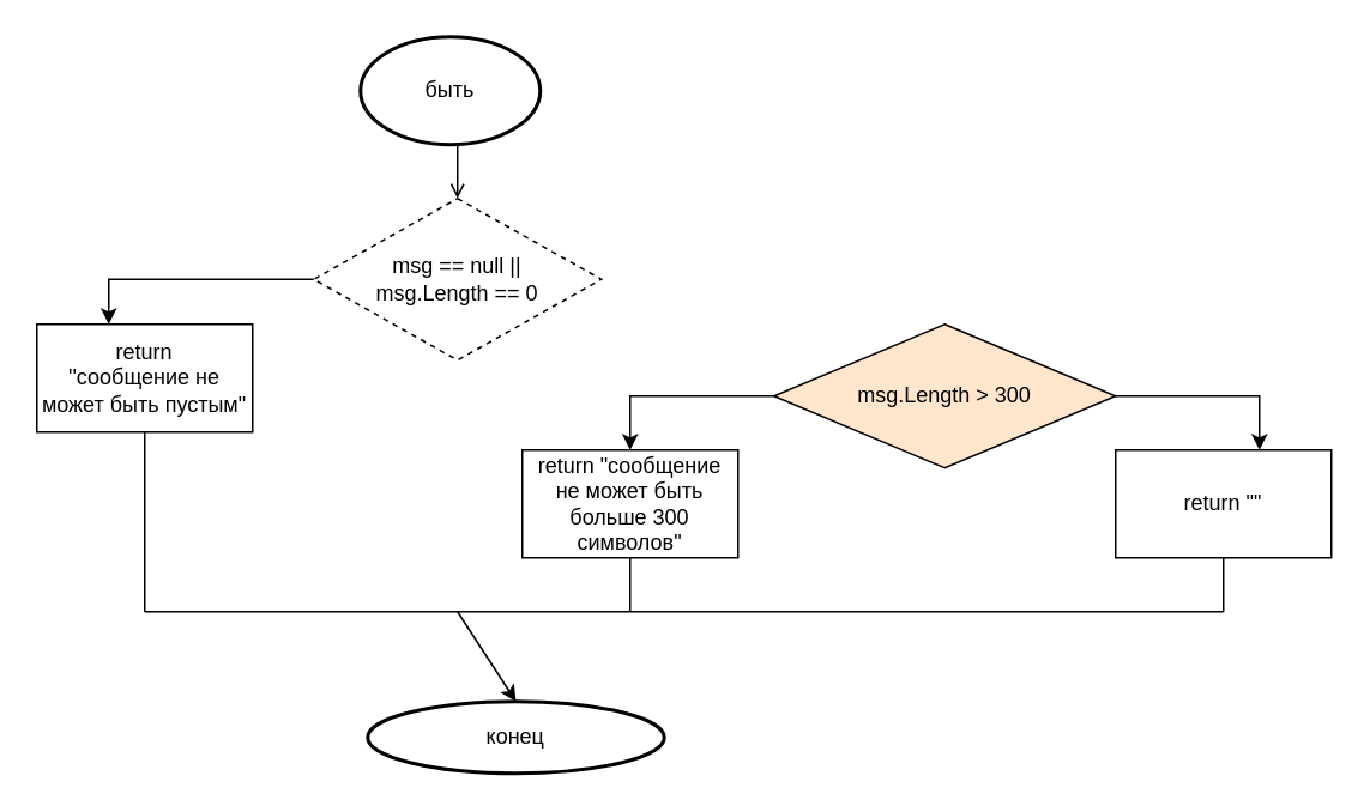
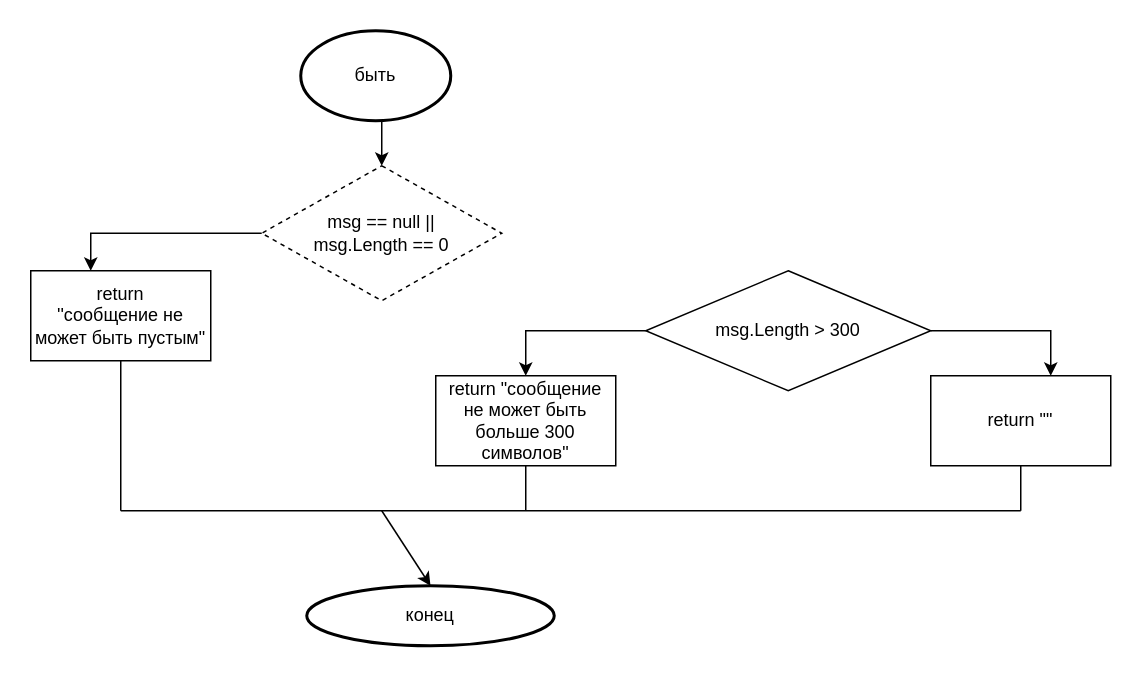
  <mxCell id="0" />
  <mxCell id="1" parent="0" />
- <mxCell id="2" value="" style="edgeStyle=orthogonalEdgeStyle;rounded=0;orthogonalLoop=1;jettySize=auto;html=1;endArrow=open;" edge="1" parent="1" source="3" target="5"><mxGeometry relative="1" as="geometry"><Array as="points"><mxPoint x="254" y="90" /><mxPoint x="254" y="90" /></Array></mxGeometry></mxCell>
+ <mxCell id="2" value="" style="edgeStyle=orthogonalEdgeStyle;rounded=0;orthogonalLoop=1;jettySize=auto;html=1;" edge="1" parent="1" source="3" target="5"><mxGeometry relative="1" as="geometry"><Array as="points"><mxPoint x="254" y="90" /><mxPoint x="254" y="90" /></Array></mxGeometry></mxCell>
  <mxCell id="3" value="быть" style="strokeWidth=2;html=1;shape=mxgraph.flowchart.start_1;whiteSpace=wrap;" vertex="1" parent="1"><mxGeometry x="200" y="20" width="100" height="60" as="geometry" /></mxCell>
  <mxCell id="4" value="" style="edgeStyle=orthogonalEdgeStyle;rounded=0;orthogonalLoop=1;jettySize=auto;html=1;" edge="1" parent="1" source="5" target="6"><mxGeometry relative="1" as="geometry"><Array as="points"><mxPoint x="60" y="155" /></Array></mxGeometry></mxCell>
  <mxCell id="5" value="&lt;div&gt;msg == null ||&lt;/div&gt;&lt;div&gt;msg.Length == 0&lt;br&gt;&lt;/div&gt;" style="rhombus;whiteSpace=wrap;html=1;dashed=1;" vertex="1" parent="1"><mxGeometry x="174" y="110" width="160" height="90" as="geometry" /></mxCell>
  <mxCell id="6" value="&lt;div&gt;return &lt;br&gt;&lt;/div&gt;&lt;div&gt;''сообщение не может быть пустым&quot;&lt;br&gt;&lt;/div&gt;" style="whiteSpace=wrap;html=1;" vertex="1" parent="1"><mxGeometry x="20" y="180" width="120" height="60" as="geometry" /></mxCell>
  <mxCell id="7" value="" style="edgeStyle=orthogonalEdgeStyle;rounded=0;orthogonalLoop=1;jettySize=auto;html=1;" edge="1" parent="1" source="9" target="10"><mxGeometry relative="1" as="geometry"><Array as="points"><mxPoint x="350" y="220" /></Array></mxGeometry></mxCell>
  <mxCell id="8" value="" style="edgeStyle=orthogonalEdgeStyle;rounded=0;orthogonalLoop=1;jettySize=auto;html=1;" edge="1" parent="1" source="9" target="11"><mxGeometry relative="1" as="geometry"><Array as="points"><mxPoint x="700" y="220" /></Array></mxGeometry></mxCell>
- <mxCell id="9" value="msg.Length &amp;gt; 300" style="rhombus;whiteSpace=wrap;html=1;fillColor=#ffe6cc;" vertex="1" parent="1"><mxGeometry x="430" y="180" width="190" height="80" as="geometry" /></mxCell>
+ <mxCell id="9" value="msg.Length &amp;gt; 300" style="rhombus;whiteSpace=wrap;html=1;" vertex="1" parent="1"><mxGeometry x="430" y="180" width="190" height="80" as="geometry" /></mxCell>
  <mxCell id="10" value="return &quot;сообщение не может быть больше 300 символов&quot;" style="whiteSpace=wrap;html=1;" vertex="1" parent="1"><mxGeometry x="290" y="250" width="120" height="60" as="geometry" /></mxCell>
  <mxCell id="11" value="return &quot;&quot;" style="whiteSpace=wrap;html=1;" vertex="1" parent="1"><mxGeometry x="620" y="250" width="120" height="60" as="geometry" /></mxCell>
  <mxCell id="12" value="конец" style="strokeWidth=2;html=1;shape=mxgraph.flowchart.start_1;whiteSpace=wrap;" vertex="1" parent="1"><mxGeometry x="204" y="390" width="165" height="40" as="geometry" /></mxCell>
  <mxCell id="13" value="" style="endArrow=none;html=1;rounded=0;entryX=0.5;entryY=1;entryDx=0;entryDy=0;" edge="1" parent="1" target="6"><mxGeometry width="50" height="50" relative="1" as="geometry"><mxPoint x="80" y="340" as="sourcePoint" /><mxPoint x="360" y="280" as="targetPoint" /></mxGeometry></mxCell>
  <mxCell id="14" value="" style="endArrow=none;html=1;rounded=0;entryX=0.5;entryY=1;entryDx=0;entryDy=0;" edge="1" parent="1" target="10"><mxGeometry width="50" height="50" relative="1" as="geometry"><mxPoint x="350" y="340" as="sourcePoint" /><mxPoint x="360" y="280" as="targetPoint" /></mxGeometry></mxCell>
  <mxCell id="15" value="" style="endArrow=none;html=1;rounded=0;entryX=0.5;entryY=1;entryDx=0;entryDy=0;" edge="1" parent="1" target="11"><mxGeometry width="50" height="50" relative="1" as="geometry"><mxPoint x="680" y="340" as="sourcePoint" /><mxPoint x="360" y="280" as="targetPoint" /></mxGeometry></mxCell>
  <mxCell id="16" value="" style="endArrow=none;html=1;rounded=0;" edge="1" parent="1"><mxGeometry width="50" height="50" relative="1" as="geometry"><mxPoint x="80" y="340" as="sourcePoint" /><mxPoint x="680" y="340" as="targetPoint" /><Array as="points"><mxPoint x="380" y="340" /></Array></mxGeometry></mxCell>
  <mxCell id="17" value="" style="endArrow=classic;html=1;rounded=0;entryX=0.5;entryY=0;entryDx=0;entryDy=0;entryPerimeter=0;" edge="1" parent="1" target="12"><mxGeometry width="50" height="50" relative="1" as="geometry"><mxPoint x="254" y="340" as="sourcePoint" /><mxPoint x="360" y="280" as="targetPoint" /></mxGeometry></mxCell>
